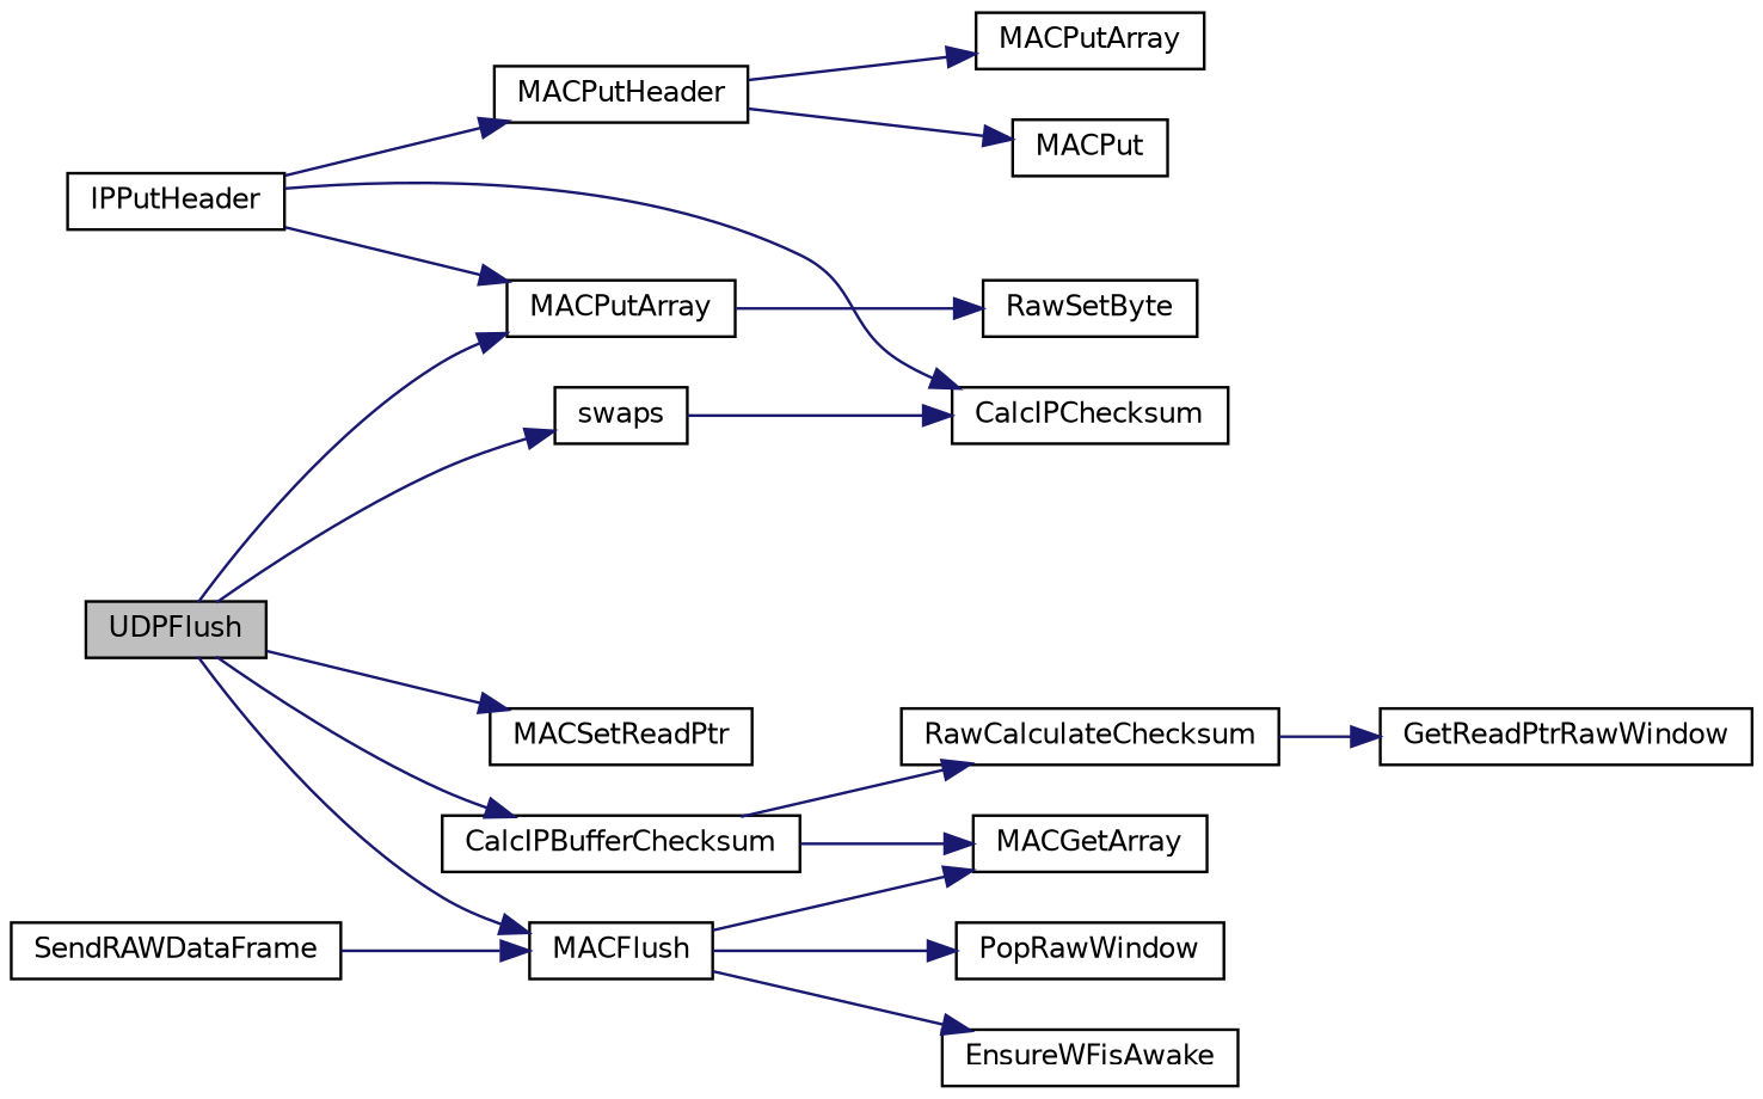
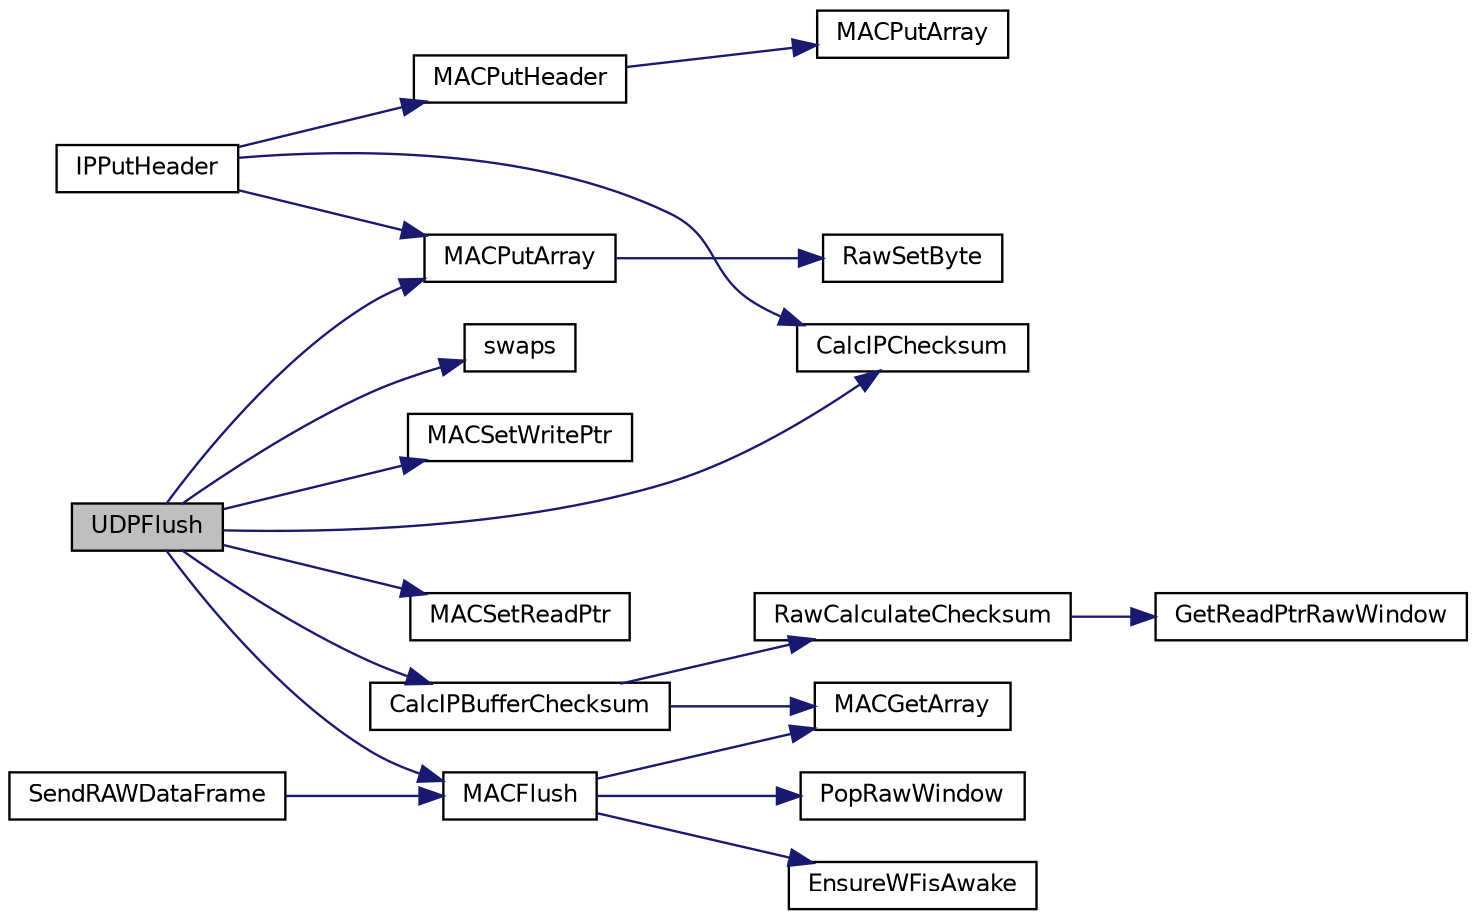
  digraph {
    rankdir=LR
    node [color=black fillcolor=white fontname=Helvetica fontsize=10 shape=record style=filled]
    edge [color=midnightblue fontname=Helvetica fontsize=10 labelfontname=Helvetica labelfontsize=10 style=solid]
    n1 [fillcolor=grey75 fontcolor=black height=0.2 label=UDPFlush width=0.4]
    n2 [height=0.2 label=swaps width=0.4]
    n3 [height=0.2 label=CalcIPChecksum width=0.4]
+   n4 [height=0.2 label=MACSetWritePtr width=0.4]
    n5 [height=0.2 label=MACPutArray width=0.4]
    n6 [height=0.2 label=MACSetReadPtr width=0.4]
    n7 [height=0.2 label=CalcIPBufferChecksum width=0.4]
    n8 [height=0.2 label=MACFlush width=0.4]
    n9 [height=0.2 label=IPPutHeader width=0.4]
    n10 [height=0.2 label=MACPutHeader width=0.4]
    n11 [height=0.2 label=RawSetByte width=0.4]
    n12 [height=0.2 label=MACGetArray width=0.4]
    n13 [height=0.2 label=RawCalculateChecksum width=0.4]
    n14 [height=0.2 label=PopRawWindow width=0.4]
    n15 [height=0.2 label=EnsureWFisAwake width=0.4]
    n16 [height=0.2 label=MACPutArray width=0.4]
-   n17 [height=0.2 label=MACPut width=0.4]
    n18 [height=0.2 label=GetReadPtrRawWindow width=0.4]
    n19 [height=0.2 label=SendRAWDataFrame width=0.4]
    n1 -> n2
-   n2 -> n3
+   n1 -> n3
+   n1 -> n4
    n1 -> n5
    n1 -> n6
    n1 -> n7
    n1 -> n8
    n5 -> n11
    n7 -> n12
    n7 -> n13
    n8 -> n12
    n8 -> n14
    n8 -> n15
    n9 -> n3
    n9 -> n5
    n9 -> n10
    n10 -> n16
-   n10 -> n17
    n13 -> n18
    n19 -> n8
  }
